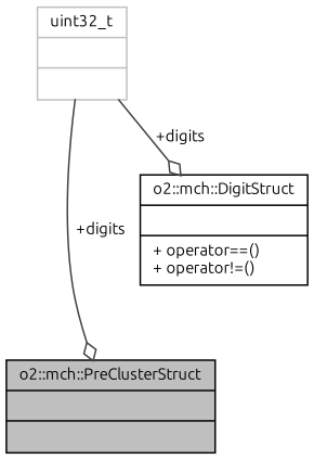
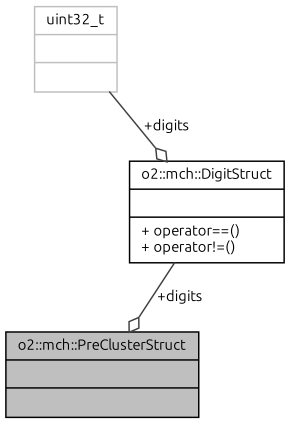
  digraph {
    fontname=Ubuntu
    node [color=black fontname=Ubuntu fontsize=10 shape=record]
    edge [arrowhead=odiamond color=grey25 fontname=Ubuntu fontsize=10 labelfontname=Helvetica labelfontsize=10 style=solid]
    n1 [fillcolor=grey75 fontcolor=black height=0.2 label="{o2::mch::PreClusterStruct\n||}" style=filled width=0.4]
    n2 [height=0.2 label="{o2::mch::DigitStruct\n||+ operator==()\l+ operator!=()\l}" width=0.4]
    n3 [color=grey75 height=0.2 label="{uint32_t\n||}" width=0.4]
-   n3 -> n1 [label=" +digits"]
+   n2 -> n1 [label=" +digits"]
    n3 -> n2 [label=" +digits"]
  }
